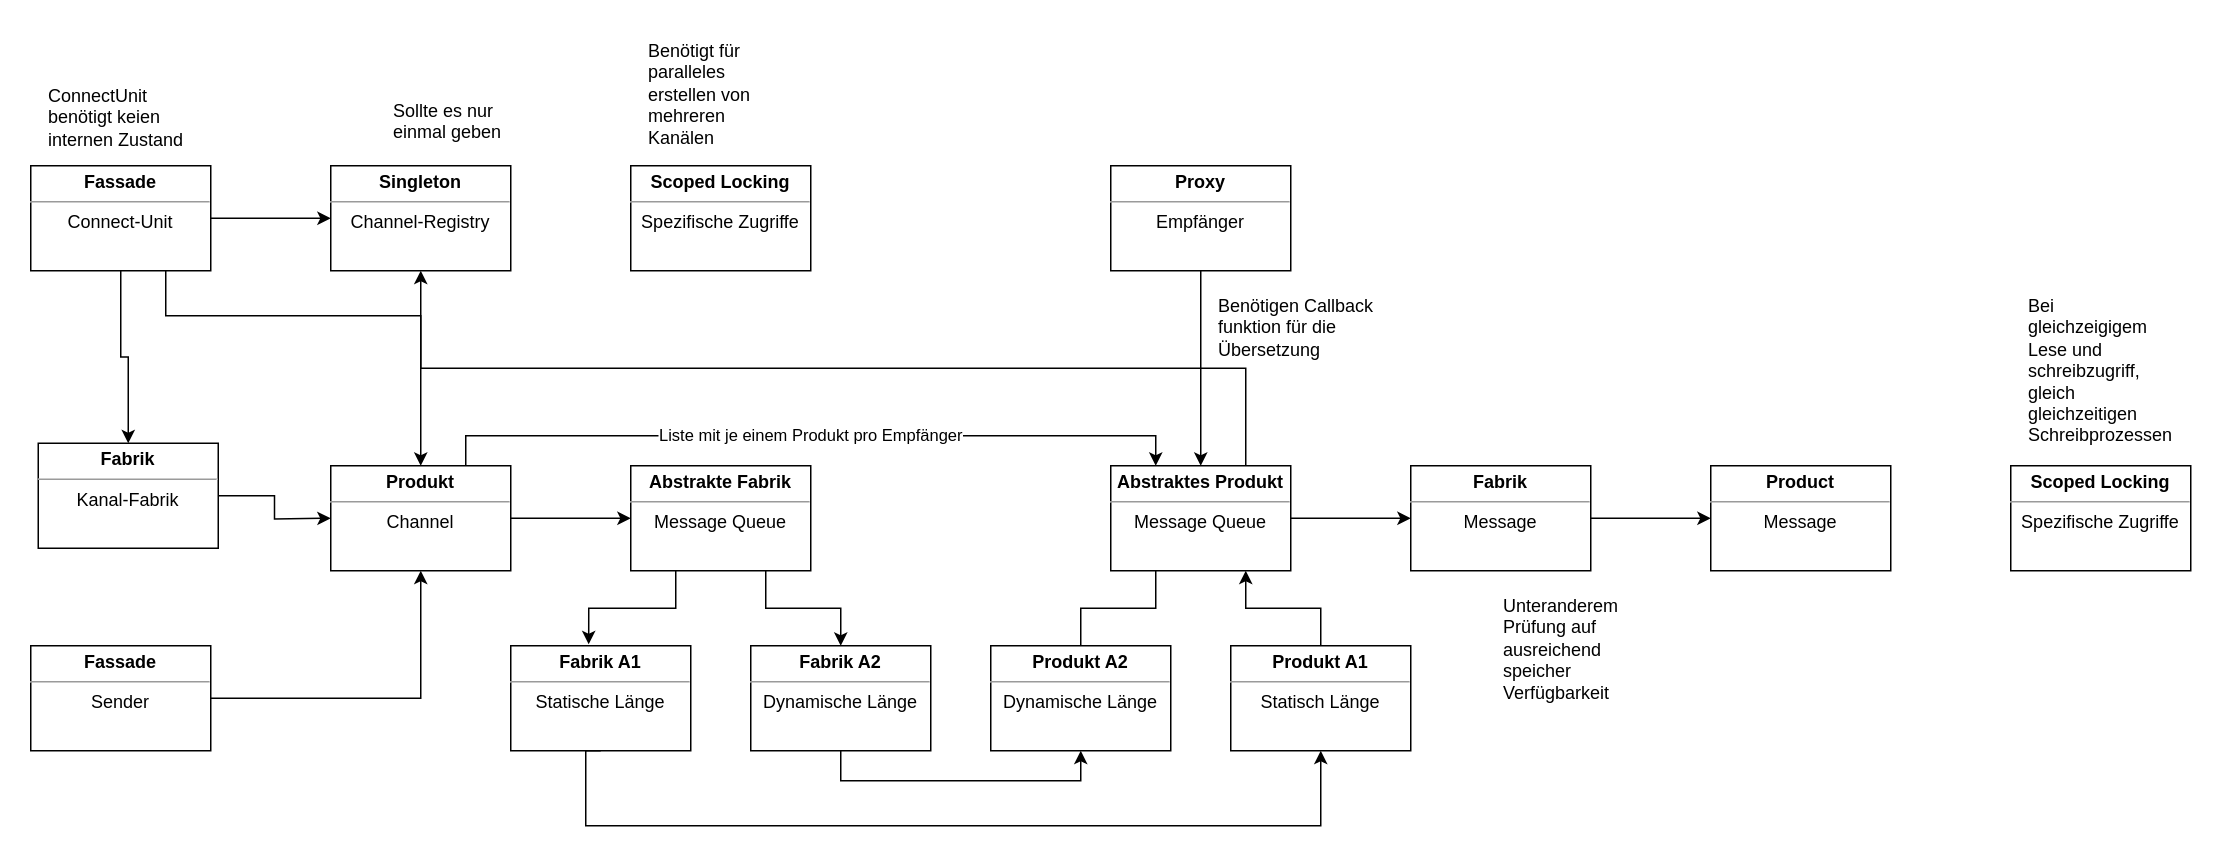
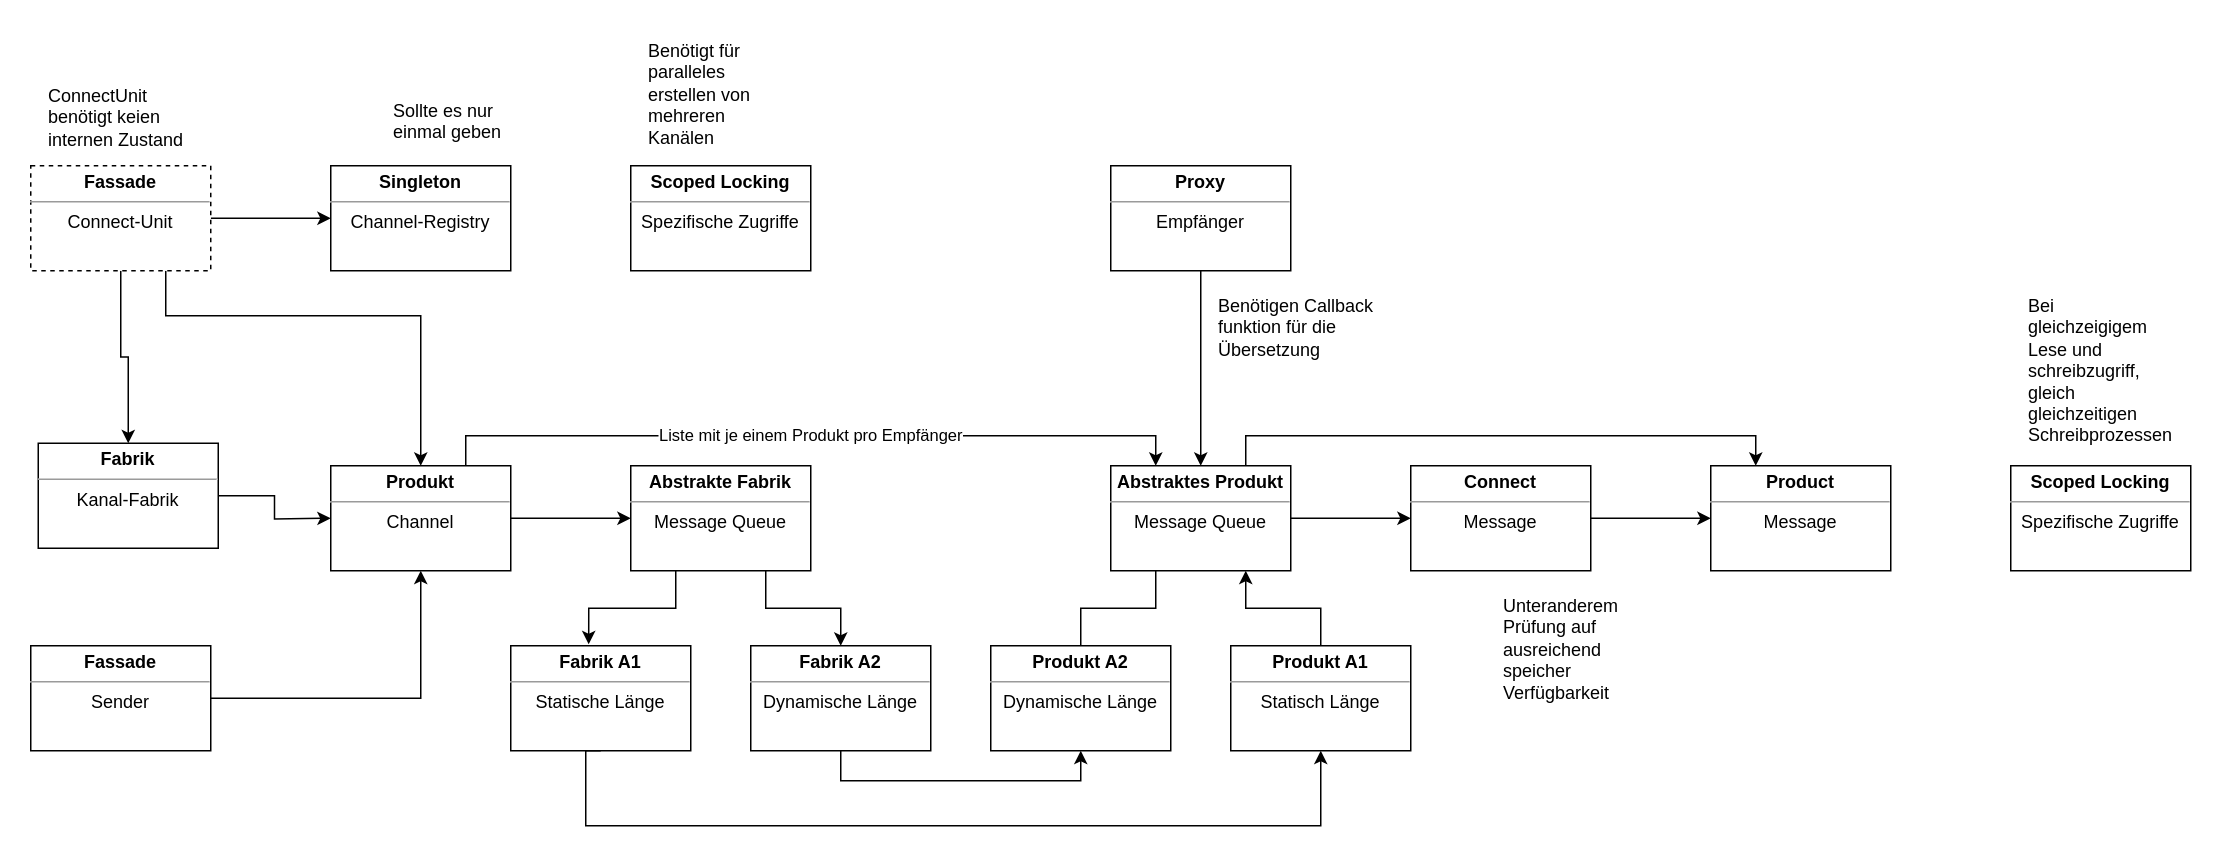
  <mxCell id="0" />
  <mxCell id="1" parent="0" />
  <mxCell id="2" style="edgeStyle=orthogonalEdgeStyle;rounded=0;orthogonalLoop=1;jettySize=auto;html=1;exitX=1;exitY=0.5;exitDx=0;exitDy=0;entryX=0;entryY=0.5;entryDx=0;entryDy=0;" parent="1" source="3" edge="1"><mxGeometry relative="1" as="geometry"><mxPoint x="220" y="345" as="targetPoint" /></mxGeometry></mxCell>
  <mxCell id="3" value="&lt;p style=&quot;margin:0px;margin-top:4px;text-align:center;&quot;&gt;&lt;b&gt;Fabrik&lt;/b&gt;&lt;/p&gt;&lt;hr size=&quot;1&quot;&gt;&lt;div style=&quot;text-align: center; height: 2px;&quot;&gt;Kanal-Fabrik&lt;/div&gt;" style="verticalAlign=top;align=left;overflow=fill;fontSize=12;fontFamily=Helvetica;html=1;" parent="1" vertex="1"><mxGeometry x="25" y="295" width="120" height="70" as="geometry" /></mxCell>
  <mxCell id="4" style="edgeStyle=orthogonalEdgeStyle;rounded=0;orthogonalLoop=1;jettySize=auto;html=1;exitX=1;exitY=0.5;exitDx=0;exitDy=0;entryX=0;entryY=0.5;entryDx=0;entryDy=0;" edge="1" parent="1" source="6" target="9"><mxGeometry relative="1" as="geometry" /></mxCell>
  <mxCell id="5" value="Liste mit je einem Produkt pro Empfänger" style="edgeStyle=orthogonalEdgeStyle;rounded=0;orthogonalLoop=1;jettySize=auto;html=1;exitX=0.75;exitY=0;exitDx=0;exitDy=0;entryX=0.25;entryY=0;entryDx=0;entryDy=0;" edge="1" parent="1" source="6" target="16"><mxGeometry relative="1" as="geometry" /></mxCell>
  <mxCell id="6" value="&lt;p style=&quot;margin:0px;margin-top:4px;text-align:center;&quot;&gt;&lt;b&gt;Produkt&lt;/b&gt;&lt;/p&gt;&lt;hr size=&quot;1&quot;&gt;&lt;div style=&quot;text-align: center; height: 2px;&quot;&gt;Channel&lt;/div&gt;" style="verticalAlign=top;align=left;overflow=fill;fontSize=12;fontFamily=Helvetica;html=1;" parent="1" vertex="1"><mxGeometry x="220" y="310" width="120" height="70" as="geometry" /></mxCell>
  <mxCell id="7" style="edgeStyle=orthogonalEdgeStyle;rounded=0;orthogonalLoop=1;jettySize=auto;html=1;exitX=0.25;exitY=1;exitDx=0;exitDy=0;entryX=0.433;entryY=-0.014;entryDx=0;entryDy=0;entryPerimeter=0;" parent="1" source="9" target="11" edge="1"><mxGeometry relative="1" as="geometry" /></mxCell>
  <mxCell id="8" style="edgeStyle=orthogonalEdgeStyle;rounded=0;orthogonalLoop=1;jettySize=auto;html=1;exitX=0.75;exitY=1;exitDx=0;exitDy=0;entryX=0.5;entryY=0;entryDx=0;entryDy=0;" parent="1" source="9" target="13" edge="1"><mxGeometry relative="1" as="geometry" /></mxCell>
  <mxCell id="9" value="&lt;p style=&quot;margin:0px;margin-top:4px;text-align:center;&quot;&gt;&lt;b&gt;Abstrakte Fabrik&lt;/b&gt;&lt;/p&gt;&lt;hr size=&quot;1&quot;&gt;&lt;div style=&quot;text-align: center; height: 2px;&quot;&gt;Message Queue&lt;/div&gt;" style="verticalAlign=top;align=left;overflow=fill;fontSize=12;fontFamily=Helvetica;html=1;" parent="1" vertex="1"><mxGeometry x="420" y="310" width="120" height="70" as="geometry" /></mxCell>
  <mxCell id="10" style="edgeStyle=orthogonalEdgeStyle;rounded=0;orthogonalLoop=1;jettySize=auto;html=1;exitX=0.5;exitY=1;exitDx=0;exitDy=0;entryX=0.5;entryY=1;entryDx=0;entryDy=0;" parent="1" source="11" target="18" edge="1"><mxGeometry relative="1" as="geometry"><Array as="points"><mxPoint x="390" y="550" /><mxPoint x="880" y="550" /></Array></mxGeometry></mxCell>
  <mxCell id="11" value="&lt;p style=&quot;margin:0px;margin-top:4px;text-align:center;&quot;&gt;&lt;b&gt;Fabrik A1&lt;/b&gt;&lt;/p&gt;&lt;hr size=&quot;1&quot;&gt;&lt;div style=&quot;text-align: center; height: 2px;&quot;&gt;Statische Länge&lt;/div&gt;" style="verticalAlign=top;align=left;overflow=fill;fontSize=12;fontFamily=Helvetica;html=1;" parent="1" vertex="1"><mxGeometry x="340" y="430" width="120" height="70" as="geometry" /></mxCell>
  <mxCell id="12" style="edgeStyle=orthogonalEdgeStyle;rounded=0;orthogonalLoop=1;jettySize=auto;html=1;exitX=0.5;exitY=1;exitDx=0;exitDy=0;entryX=0.5;entryY=1;entryDx=0;entryDy=0;" parent="1" source="13" target="20" edge="1"><mxGeometry relative="1" as="geometry" /></mxCell>
  <mxCell id="13" value="&lt;p style=&quot;margin:0px;margin-top:4px;text-align:center;&quot;&gt;&lt;b&gt;Fabrik A2&lt;/b&gt;&lt;/p&gt;&lt;hr size=&quot;1&quot;&gt;&lt;div style=&quot;text-align: center; height: 2px;&quot;&gt;Dynamische Länge&lt;/div&gt;" style="verticalAlign=top;align=left;overflow=fill;fontSize=12;fontFamily=Helvetica;html=1;" parent="1" vertex="1"><mxGeometry x="500" y="430" width="120" height="70" as="geometry" /></mxCell>
  <mxCell id="14" style="edgeStyle=orthogonalEdgeStyle;rounded=0;orthogonalLoop=1;jettySize=auto;html=1;exitX=1;exitY=0.5;exitDx=0;exitDy=0;entryX=0;entryY=0.5;entryDx=0;entryDy=0;" parent="1" source="16" target="31" edge="1"><mxGeometry relative="1" as="geometry" /></mxCell>
- <mxCell id="15" style="edgeStyle=orthogonalEdgeStyle;rounded=0;orthogonalLoop=1;jettySize=auto;html=1;exitX=0.75;exitY=0;exitDx=0;exitDy=0;" parent="1" source="16" target="25" edge="1"><mxGeometry relative="1" as="geometry" /></mxCell>
+ <mxCell id="15" style="edgeStyle=orthogonalEdgeStyle;rounded=0;orthogonalLoop=1;jettySize=auto;html=1;exitX=0.75;exitY=0;exitDx=0;exitDy=0;entryX=0.25;entryY=0;entryDx=0;entryDy=0;" parent="1" source="16" target="32" edge="1"><mxGeometry relative="1" as="geometry" /></mxCell>
  <mxCell id="16" value="&lt;p style=&quot;margin:0px;margin-top:4px;text-align:center;&quot;&gt;&lt;b&gt;Abstraktes Produkt&lt;/b&gt;&lt;/p&gt;&lt;hr size=&quot;1&quot;&gt;&lt;div style=&quot;text-align: center; height: 2px;&quot;&gt;Message Queue&lt;br&gt;&lt;/div&gt;" style="verticalAlign=top;align=left;overflow=fill;fontSize=12;fontFamily=Helvetica;html=1;" parent="1" vertex="1"><mxGeometry x="740" y="310" width="120" height="70" as="geometry" /></mxCell>
  <mxCell id="17" style="edgeStyle=orthogonalEdgeStyle;rounded=0;orthogonalLoop=1;jettySize=auto;html=1;exitX=0.5;exitY=0;exitDx=0;exitDy=0;entryX=0.75;entryY=1;entryDx=0;entryDy=0;" parent="1" source="18" target="16" edge="1"><mxGeometry relative="1" as="geometry" /></mxCell>
  <mxCell id="18" value="&lt;p style=&quot;margin:0px;margin-top:4px;text-align:center;&quot;&gt;&lt;b&gt;Produkt A1&lt;/b&gt;&lt;/p&gt;&lt;hr size=&quot;1&quot;&gt;&lt;div style=&quot;text-align: center; height: 2px;&quot;&gt;Statisch Länge&lt;/div&gt;" style="verticalAlign=top;align=left;overflow=fill;fontSize=12;fontFamily=Helvetica;html=1;" parent="1" vertex="1"><mxGeometry x="820" y="430" width="120" height="70" as="geometry" /></mxCell>
  <mxCell id="19" style="edgeStyle=orthogonalEdgeStyle;rounded=0;orthogonalLoop=1;jettySize=auto;html=1;exitX=0.5;exitY=0;exitDx=0;exitDy=0;entryX=0.25;entryY=1;entryDx=0;entryDy=0;endArrow=none;" parent="1" source="20" target="16" edge="1"><mxGeometry relative="1" as="geometry" /></mxCell>
  <mxCell id="20" value="&lt;p style=&quot;margin:0px;margin-top:4px;text-align:center;&quot;&gt;&lt;b&gt;Produkt A2&lt;/b&gt;&lt;/p&gt;&lt;hr size=&quot;1&quot;&gt;&lt;div style=&quot;text-align: center; height: 2px;&quot;&gt;Dynamische Länge&lt;/div&gt;" style="verticalAlign=top;align=left;overflow=fill;fontSize=12;fontFamily=Helvetica;html=1;" parent="1" vertex="1"><mxGeometry x="660" y="430" width="120" height="70" as="geometry" /></mxCell>
  <mxCell id="21" style="edgeStyle=orthogonalEdgeStyle;rounded=0;orthogonalLoop=1;jettySize=auto;html=1;exitX=0.5;exitY=1;exitDx=0;exitDy=0;entryX=0.5;entryY=0;entryDx=0;entryDy=0;" edge="1" parent="1" source="22" target="16"><mxGeometry relative="1" as="geometry" /></mxCell>
  <mxCell id="22" value="&lt;p style=&quot;margin:0px;margin-top:4px;text-align:center;&quot;&gt;&lt;b&gt;Proxy&lt;/b&gt;&lt;/p&gt;&lt;hr size=&quot;1&quot;&gt;&lt;div style=&quot;text-align: center; height: 2px;&quot;&gt;Empfänger&lt;/div&gt;" style="verticalAlign=top;align=left;overflow=fill;fontSize=12;fontFamily=Helvetica;html=1;" parent="1" vertex="1"><mxGeometry x="740" y="110" width="120" height="70" as="geometry" /></mxCell>
  <mxCell id="23" style="edgeStyle=orthogonalEdgeStyle;rounded=0;orthogonalLoop=1;jettySize=auto;html=1;exitX=1;exitY=0.5;exitDx=0;exitDy=0;entryX=0.5;entryY=1;entryDx=0;entryDy=0;" parent="1" source="24" target="6" edge="1"><mxGeometry relative="1" as="geometry"><Array as="points"><mxPoint x="280" y="465" /></Array></mxGeometry></mxCell>
  <mxCell id="24" value="&lt;p style=&quot;margin:0px;margin-top:4px;text-align:center;&quot;&gt;&lt;b&gt;Fassade&lt;/b&gt;&lt;/p&gt;&lt;hr size=&quot;1&quot;&gt;&lt;div style=&quot;text-align: center; height: 2px;&quot;&gt;Sender&lt;/div&gt;" style="verticalAlign=top;align=left;overflow=fill;fontSize=12;fontFamily=Helvetica;html=1;" parent="1" vertex="1"><mxGeometry x="20" y="430" width="120" height="70" as="geometry" /></mxCell>
  <mxCell id="25" value="&lt;p style=&quot;margin:0px;margin-top:4px;text-align:center;&quot;&gt;&lt;b&gt;Singleton&lt;/b&gt;&lt;/p&gt;&lt;hr size=&quot;1&quot;&gt;&lt;div style=&quot;text-align: center; height: 2px;&quot;&gt;Channel-Registry&lt;/div&gt;" style="verticalAlign=top;align=left;overflow=fill;fontSize=12;fontFamily=Helvetica;html=1;" parent="1" vertex="1"><mxGeometry x="220" y="110" width="120" height="70" as="geometry" /></mxCell>
  <mxCell id="26" style="edgeStyle=orthogonalEdgeStyle;rounded=0;orthogonalLoop=1;jettySize=auto;html=1;exitX=1;exitY=0.5;exitDx=0;exitDy=0;" parent="1" source="29" target="25" edge="1"><mxGeometry relative="1" as="geometry" /></mxCell>
  <mxCell id="27" style="edgeStyle=orthogonalEdgeStyle;rounded=0;orthogonalLoop=1;jettySize=auto;html=1;exitX=0.75;exitY=1;exitDx=0;exitDy=0;entryX=0.5;entryY=0;entryDx=0;entryDy=0;" parent="1" source="29" target="6" edge="1"><mxGeometry relative="1" as="geometry"><Array as="points"><mxPoint x="110" y="210" /><mxPoint x="280" y="210" /></Array></mxGeometry></mxCell>
  <mxCell id="28" style="edgeStyle=orthogonalEdgeStyle;rounded=0;orthogonalLoop=1;jettySize=auto;html=1;exitX=0.5;exitY=1;exitDx=0;exitDy=0;entryX=0.5;entryY=0;entryDx=0;entryDy=0;" parent="1" source="29" target="3" edge="1"><mxGeometry relative="1" as="geometry" /></mxCell>
- <mxCell id="29" value="&lt;p style=&quot;margin:0px;margin-top:4px;text-align:center;&quot;&gt;&lt;b&gt;Fassade&lt;/b&gt;&lt;/p&gt;&lt;hr size=&quot;1&quot;&gt;&lt;div style=&quot;text-align: center; height: 2px;&quot;&gt;Connect-Unit&lt;/div&gt;" style="verticalAlign=top;align=left;overflow=fill;fontSize=12;fontFamily=Helvetica;html=1;" parent="1" vertex="1"><mxGeometry x="20" y="110" width="120" height="70" as="geometry" /></mxCell>
+ <mxCell id="29" value="&lt;p style=&quot;margin:0px;margin-top:4px;text-align:center;&quot;&gt;&lt;b&gt;Fassade&lt;/b&gt;&lt;/p&gt;&lt;hr size=&quot;1&quot;&gt;&lt;div style=&quot;text-align: center; height: 2px;&quot;&gt;Connect-Unit&lt;/div&gt;" style="verticalAlign=top;align=left;overflow=fill;fontSize=12;fontFamily=Helvetica;html=1;dashed=1;" parent="1" vertex="1"><mxGeometry x="20" y="110" width="120" height="70" as="geometry" /></mxCell>
  <mxCell id="30" style="edgeStyle=orthogonalEdgeStyle;rounded=0;orthogonalLoop=1;jettySize=auto;html=1;exitX=1;exitY=0.5;exitDx=0;exitDy=0;entryX=0;entryY=0.5;entryDx=0;entryDy=0;" parent="1" source="31" target="32" edge="1"><mxGeometry relative="1" as="geometry" /></mxCell>
- <mxCell id="31" value="&lt;p style=&quot;margin:0px;margin-top:4px;text-align:center;&quot;&gt;&lt;b&gt;Fabrik&lt;/b&gt;&lt;/p&gt;&lt;hr size=&quot;1&quot;&gt;&lt;div style=&quot;text-align: center; height: 2px;&quot;&gt;Message&lt;br&gt;&lt;/div&gt;" style="verticalAlign=top;align=left;overflow=fill;fontSize=12;fontFamily=Helvetica;html=1;" parent="1" vertex="1"><mxGeometry x="940" y="310" width="120" height="70" as="geometry" /></mxCell>
+ <mxCell id="31" value="&lt;p style=&quot;margin:0px;margin-top:4px;text-align:center;&quot;&gt;&lt;b&gt;Connect&lt;/b&gt;&lt;/p&gt;&lt;hr size=&quot;1&quot;&gt;&lt;div style=&quot;text-align: center; height: 2px;&quot;&gt;Message&lt;br&gt;&lt;/div&gt;" style="verticalAlign=top;align=left;overflow=fill;fontSize=12;fontFamily=Helvetica;html=1;" parent="1" vertex="1"><mxGeometry x="940" y="310" width="120" height="70" as="geometry" /></mxCell>
  <mxCell id="32" value="&lt;p style=&quot;margin:0px;margin-top:4px;text-align:center;&quot;&gt;&lt;b&gt;Product&lt;/b&gt;&lt;/p&gt;&lt;hr size=&quot;1&quot;&gt;&lt;div style=&quot;text-align: center; height: 2px;&quot;&gt;Message&lt;br&gt;&lt;/div&gt;" style="verticalAlign=top;align=left;overflow=fill;fontSize=12;fontFamily=Helvetica;html=1;" parent="1" vertex="1"><mxGeometry x="1140" y="310" width="120" height="70" as="geometry" /></mxCell>
  <mxCell id="33" value="&lt;p style=&quot;margin:0px;margin-top:4px;text-align:center;&quot;&gt;&lt;b&gt;Scoped Locking&lt;/b&gt;&lt;/p&gt;&lt;hr size=&quot;1&quot;&gt;&lt;div style=&quot;text-align: center; height: 2px;&quot;&gt;Spezifische Zugriffe&lt;/div&gt;" style="verticalAlign=top;align=left;overflow=fill;fontSize=12;fontFamily=Helvetica;html=1;" parent="1" vertex="1"><mxGeometry x="1340" y="310" width="120" height="70" as="geometry" /></mxCell>
  <mxCell id="34" value="&lt;p style=&quot;margin:0px;margin-top:4px;text-align:center;&quot;&gt;&lt;b&gt;Scoped Locking&lt;/b&gt;&lt;/p&gt;&lt;hr size=&quot;1&quot;&gt;&lt;div style=&quot;text-align: center; height: 2px;&quot;&gt;Spezifische Zugriffe&lt;/div&gt;" style="verticalAlign=top;align=left;overflow=fill;fontSize=12;fontFamily=Helvetica;html=1;" parent="1" vertex="1"><mxGeometry x="420" y="110" width="120" height="70" as="geometry" /></mxCell>
  <mxCell id="35" value="Benötigt für paralleles erstellen von mehreren Kanälen" style="text;html=1;strokeColor=none;fillColor=none;align=left;verticalAlign=top;whiteSpace=wrap;rounded=0;" parent="1" vertex="1"><mxGeometry x="430" y="20" width="100" height="75" as="geometry" /></mxCell>
  <mxCell id="36" value="ConnectUnit benötigt keien internen Zustand" style="text;html=1;strokeColor=none;fillColor=none;align=left;verticalAlign=top;whiteSpace=wrap;rounded=0;" parent="1" vertex="1"><mxGeometry x="30" y="50" width="100" height="50" as="geometry" /></mxCell>
  <mxCell id="37" value="Benötigen Callback funktion für die Übersetzung" style="text;html=1;strokeColor=none;fillColor=none;align=left;verticalAlign=top;whiteSpace=wrap;rounded=0;" parent="1" vertex="1"><mxGeometry x="810" y="190" width="130" height="40" as="geometry" /></mxCell>
  <mxCell id="38" value="Sollte es nur einmal geben" style="text;html=1;strokeColor=none;fillColor=none;align=left;verticalAlign=top;whiteSpace=wrap;rounded=0;" parent="1" vertex="1"><mxGeometry x="260" y="60" width="100" height="50" as="geometry" /></mxCell>
  <mxCell id="39" value="Bei gleichzeigigem Lese und schreibzugriff, gleich gleichzeitigen Schreibprozessen" style="text;html=1;strokeColor=none;fillColor=none;align=left;verticalAlign=top;whiteSpace=wrap;rounded=0;" parent="1" vertex="1"><mxGeometry x="1350" y="190" width="100" height="100" as="geometry" /></mxCell>
  <mxCell id="40" value="Unteranderem Prüfung auf ausreichend speicher Verfügbarkeit" style="text;html=1;strokeColor=none;fillColor=none;align=left;verticalAlign=top;whiteSpace=wrap;rounded=0;" parent="1" vertex="1"><mxGeometry x="1000" y="390" width="100" height="80" as="geometry" /></mxCell>
